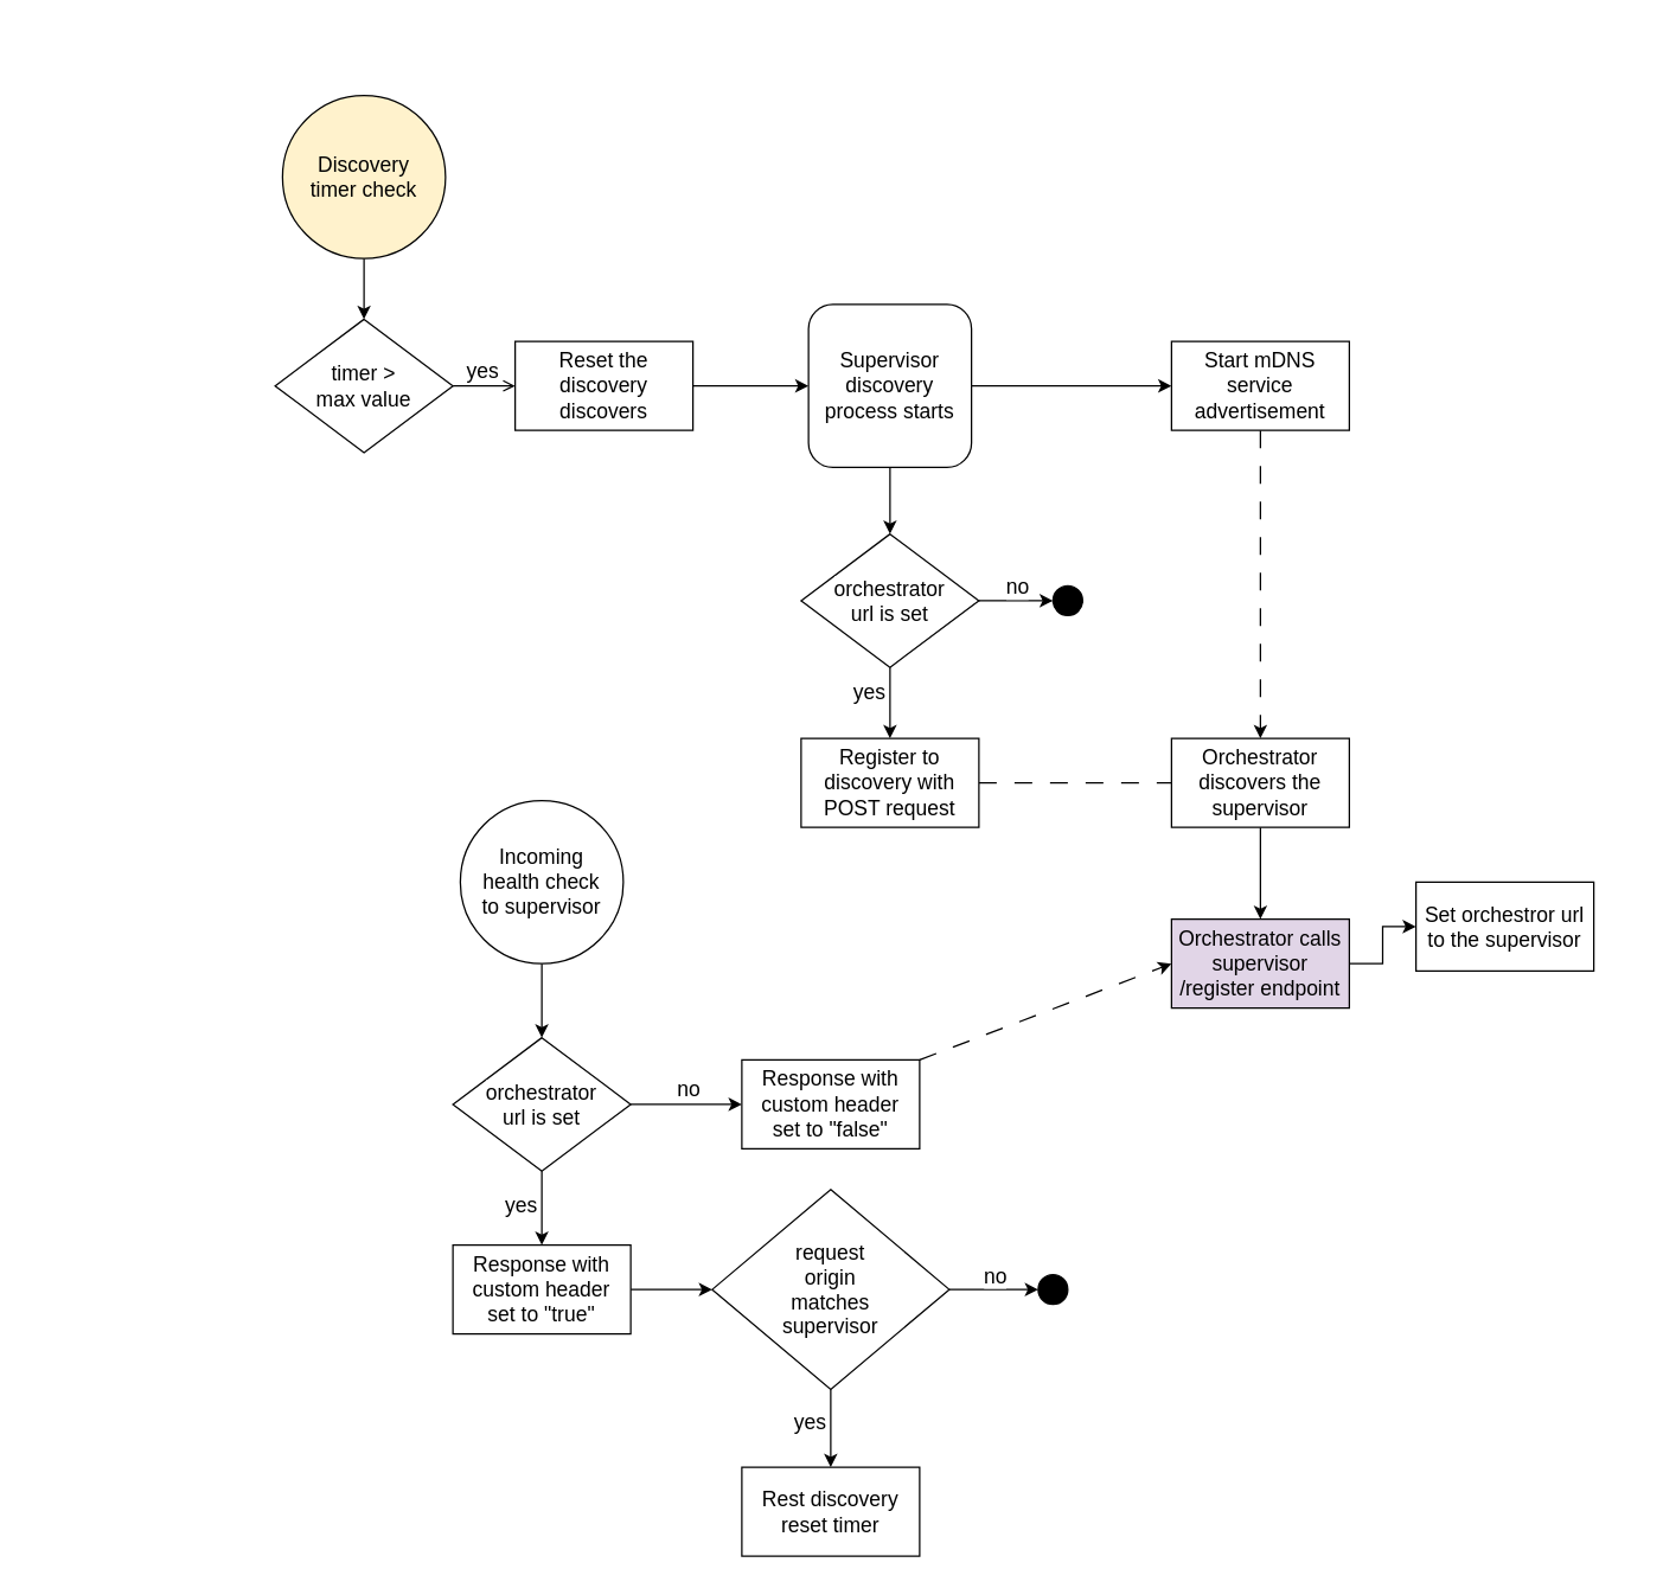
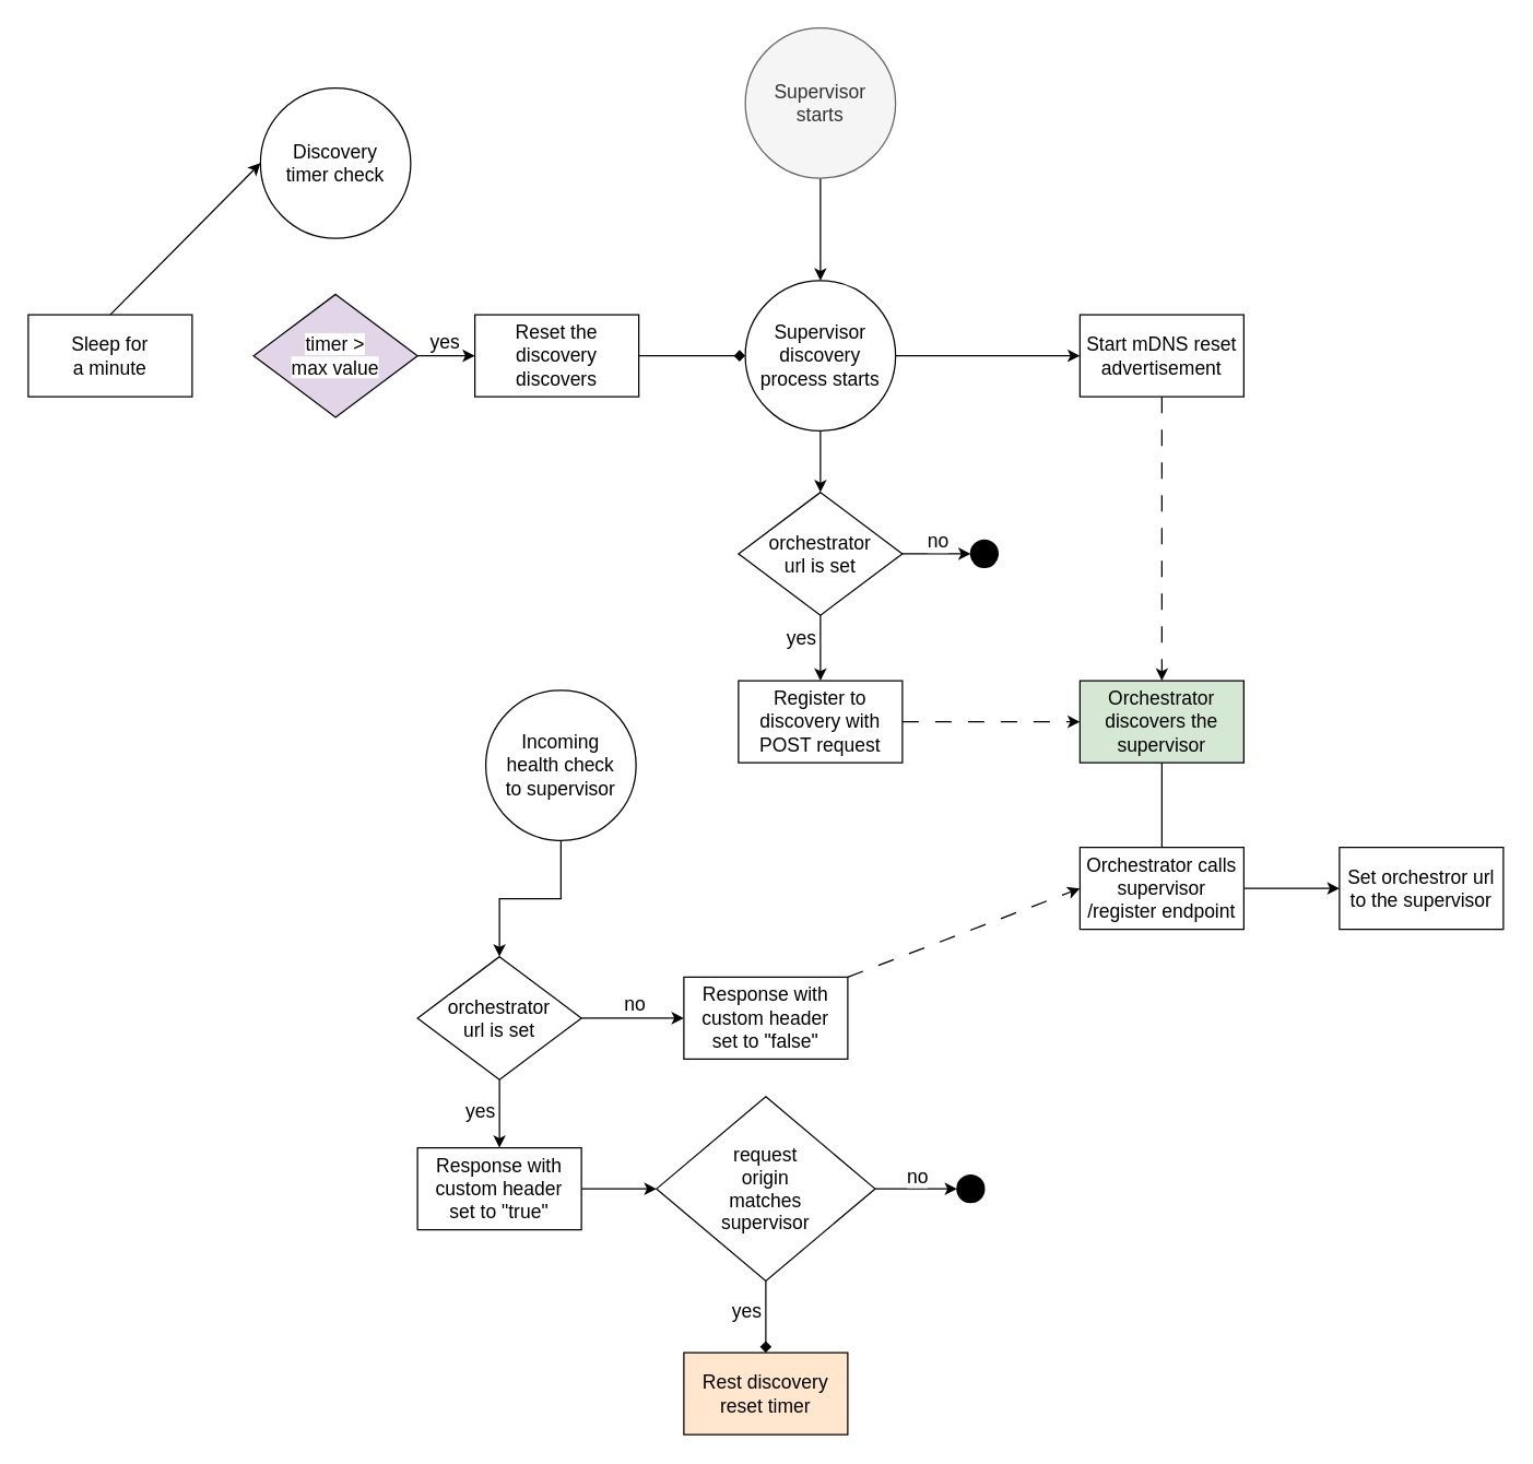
  <mxCell id="0" />
  <mxCell id="1" parent="0" />
  <mxCell id="2" style="edgeStyle=orthogonalEdgeStyle;rounded=0;orthogonalLoop=1;jettySize=auto;html=1;exitX=0.5;exitY=1;exitDx=0;exitDy=0;entryX=0.5;entryY=0;entryDx=0;entryDy=0;" edge="1" parent="1" source="17" target="15"><mxGeometry relative="1" as="geometry"><mxPoint x="600" y="290" as="sourcePoint" /><mxPoint x="710" y="320" as="targetPoint" /></mxGeometry></mxCell>
  <mxCell id="3" style="edgeStyle=orthogonalEdgeStyle;rounded=0;orthogonalLoop=1;jettySize=auto;html=1;exitX=1;exitY=0.5;exitDx=0;exitDy=0;entryX=0;entryY=0.5;entryDx=0;entryDy=0;" edge="1" parent="1" source="17" target="7"><mxGeometry relative="1" as="geometry"><mxPoint x="660" y="260" as="sourcePoint" /></mxGeometry></mxCell>
- <mxCell id="4" style="edgeStyle=orthogonalEdgeStyle;rounded=0;orthogonalLoop=1;jettySize=auto;html=1;exitX=1;exitY=0.5;exitDx=0;exitDy=0;entryX=0;entryY=0.5;entryDx=0;entryDy=0;dashed=1;dashPattern=12 12;endArrow=none;" edge="1" parent="1" source="5" target="10"><mxGeometry relative="1" as="geometry" /></mxCell>
+ <mxCell id="4" style="edgeStyle=orthogonalEdgeStyle;rounded=0;orthogonalLoop=1;jettySize=auto;html=1;exitX=1;exitY=0.5;exitDx=0;exitDy=0;entryX=0;entryY=0.5;entryDx=0;entryDy=0;dashed=1;dashPattern=12 12;" edge="1" parent="1" source="5" target="10"><mxGeometry relative="1" as="geometry" /></mxCell>
  <mxCell id="5" value="&lt;span style=&quot;font-size: 14px;&quot;&gt;Register to discovery with POST request&lt;/span&gt;" style="rounded=0;whiteSpace=wrap;html=1;" vertex="1" parent="1"><mxGeometry x="540" y="498" width="120" height="60" as="geometry" /></mxCell>
  <mxCell id="6" style="edgeStyle=orthogonalEdgeStyle;rounded=0;orthogonalLoop=1;jettySize=auto;html=1;exitX=0.5;exitY=1;exitDx=0;exitDy=0;entryX=0.5;entryY=0;entryDx=0;entryDy=0;dashed=1;dashPattern=12 12;" edge="1" parent="1" source="7" target="10"><mxGeometry relative="1" as="geometry" /></mxCell>
- <mxCell id="7" value="&lt;span style=&quot;font-size: 14px;&quot;&gt;Start mDNS service advertisement&lt;/span&gt;" style="rounded=0;whiteSpace=wrap;html=1;" vertex="1" parent="1"><mxGeometry x="790" y="230" width="120" height="60" as="geometry" /></mxCell>
+ <mxCell id="7" value="&lt;span style=&quot;font-size: 14px;&quot;&gt;Start mDNS reset advertisement&lt;/span&gt;" style="rounded=0;whiteSpace=wrap;html=1;" vertex="1" parent="1"><mxGeometry x="790" y="230" width="120" height="60" as="geometry" /></mxCell>
  <mxCell id="8" style="edgeStyle=orthogonalEdgeStyle;rounded=0;orthogonalLoop=1;jettySize=auto;html=1;exitX=1;exitY=0.5;exitDx=0;exitDy=0;entryX=0;entryY=0.5;entryDx=0;entryDy=0;" edge="1" parent="1" source="32" target="18"><mxGeometry relative="1" as="geometry" /></mxCell>
- <mxCell id="9" style="edgeStyle=orthogonalEdgeStyle;rounded=0;orthogonalLoop=1;jettySize=auto;html=1;exitX=0.5;exitY=1;exitDx=0;exitDy=0;entryX=0.5;entryY=0;entryDx=0;entryDy=0;" edge="1" parent="1" source="10" target="32"><mxGeometry relative="1" as="geometry" /></mxCell>
- <mxCell id="10" value="&lt;span style=&quot;font-size: 14px;&quot;&gt;Orchestrator discovers the supervisor&lt;/span&gt;" style="rounded=0;whiteSpace=wrap;html=1;" vertex="1" parent="1"><mxGeometry x="790" y="498" width="120" height="60" as="geometry" /></mxCell>
+ <mxCell id="9" style="edgeStyle=orthogonalEdgeStyle;rounded=0;orthogonalLoop=1;jettySize=auto;html=1;exitX=0.5;exitY=1;exitDx=0;exitDy=0;entryX=0.5;entryY=0;entryDx=0;entryDy=0;endArrow=none;" edge="1" parent="1" source="10" target="32"><mxGeometry relative="1" as="geometry" /></mxCell>
+ <mxCell id="10" value="&lt;span style=&quot;font-size: 14px;&quot;&gt;Orchestrator discovers the supervisor&lt;/span&gt;" style="rounded=0;whiteSpace=wrap;html=1;fillColor=#d5e8d4;" vertex="1" parent="1"><mxGeometry x="790" y="498" width="120" height="60" as="geometry" /></mxCell>
  <mxCell id="11" style="edgeStyle=orthogonalEdgeStyle;rounded=0;orthogonalLoop=1;jettySize=auto;html=1;exitX=0.5;exitY=1;exitDx=0;exitDy=0;entryX=0.5;entryY=0;entryDx=0;entryDy=0;" edge="1" parent="1" source="15" target="5"><mxGeometry relative="1" as="geometry" /></mxCell>
  <mxCell id="12" value="&lt;font style=&quot;font-size: 14px;&quot;&gt;yes&lt;/font&gt;" style="edgeLabel;html=1;align=center;verticalAlign=middle;resizable=0;points=[];" vertex="1" connectable="0" parent="11"><mxGeometry x="-0.35" y="-2" relative="1" as="geometry"><mxPoint x="-13" as="offset" /></mxGeometry></mxCell>
  <mxCell id="13" style="edgeStyle=orthogonalEdgeStyle;rounded=0;orthogonalLoop=1;jettySize=auto;html=1;exitX=1;exitY=0.5;exitDx=0;exitDy=0;entryX=0;entryY=0.5;entryDx=0;entryDy=0;" edge="1" parent="1" source="15" target="16"><mxGeometry relative="1" as="geometry" /></mxCell>
  <mxCell id="14" value="&lt;font style=&quot;font-size: 14px;&quot;&gt;no&lt;/font&gt;" style="edgeLabel;html=1;align=center;verticalAlign=middle;resizable=0;points=[];" vertex="1" connectable="0" parent="13"><mxGeometry y="1" relative="1" as="geometry"><mxPoint y="-9" as="offset" /></mxGeometry></mxCell>
  <mxCell id="15" value="&lt;span style=&quot;font-size: 14px; text-wrap-mode: nowrap; background-color: rgb(255, 255, 255);&quot;&gt;orchestrator&lt;/span&gt;&lt;br style=&quot;font-size: 14px; text-wrap-mode: nowrap;&quot;&gt;&lt;span style=&quot;font-size: 14px; text-wrap-mode: nowrap; background-color: rgb(255, 255, 255);&quot;&gt;url is set&lt;/span&gt;" style="rhombus;whiteSpace=wrap;html=1;" vertex="1" parent="1"><mxGeometry x="540" y="360" width="120" height="90" as="geometry" /></mxCell>
  <mxCell id="16" value="" style="ellipse;whiteSpace=wrap;html=1;aspect=fixed;fillColor=#000000;" vertex="1" parent="1"><mxGeometry x="710" y="395" width="20" height="20" as="geometry" /></mxCell>
- <mxCell id="17" value="&lt;span style=&quot;font-size: 14px;&quot;&gt;Supervisor&lt;/span&gt;&lt;br style=&quot;font-size: 14px;&quot;&gt;&lt;span style=&quot;font-size: 14px;&quot;&gt;discovery process starts&lt;/span&gt;" style="whiteSpace=wrap;html=1;aspect=fixed;rounded=1;" vertex="1" parent="1"><mxGeometry x="545" y="205" width="110" height="110" as="geometry" /></mxCell>
- <mxCell id="18" value="&lt;span style=&quot;font-size: 14px;&quot;&gt;Set orchestror url to the supervisor&lt;/span&gt;" style="rounded=0;whiteSpace=wrap;html=1;" vertex="1" parent="1"><mxGeometry x="955" y="595" width="120" height="60" as="geometry" /></mxCell>
+ <mxCell id="17" value="&lt;span style=&quot;font-size: 14px;&quot;&gt;Supervisor&lt;/span&gt;&lt;br style=&quot;font-size: 14px;&quot;&gt;&lt;span style=&quot;font-size: 14px;&quot;&gt;discovery process starts&lt;/span&gt;" style="ellipse;whiteSpace=wrap;html=1;aspect=fixed;" vertex="1" parent="1"><mxGeometry x="545" y="205" width="110" height="110" as="geometry" /></mxCell>
+ <mxCell id="18" value="&lt;span style=&quot;font-size: 14px;&quot;&gt;Set orchestror url to the supervisor&lt;/span&gt;" style="rounded=0;whiteSpace=wrap;html=1;" vertex="1" parent="1"><mxGeometry x="980" y="620" width="120" height="60" as="geometry" /></mxCell>
  <mxCell id="19" style="edgeStyle=orthogonalEdgeStyle;rounded=0;orthogonalLoop=1;jettySize=auto;html=1;exitX=0.5;exitY=1;exitDx=0;exitDy=0;entryX=0.5;entryY=0;entryDx=0;entryDy=0;" edge="1" parent="1" source="20" target="23"><mxGeometry relative="1" as="geometry" /></mxCell>
- <mxCell id="20" value="&lt;span style=&quot;font-size: 14px;&quot;&gt;Incoming&lt;br&gt;health check&lt;br&gt;to supervisor&lt;/span&gt;" style="ellipse;whiteSpace=wrap;html=1;aspect=fixed;" vertex="1" parent="1"><mxGeometry x="310" y="540" width="110" height="110" as="geometry" /></mxCell>
+ <mxCell id="20" value="&lt;span style=&quot;font-size: 14px;&quot;&gt;Incoming&lt;br&gt;health check&lt;br&gt;to supervisor&lt;/span&gt;" style="ellipse;whiteSpace=wrap;html=1;aspect=fixed;" vertex="1" parent="1"><mxGeometry x="355" y="505" width="110" height="110" as="geometry" /></mxCell>
  <mxCell id="21" style="edgeStyle=orthogonalEdgeStyle;rounded=0;orthogonalLoop=1;jettySize=auto;html=1;exitX=1;exitY=0.5;exitDx=0;exitDy=0;entryX=0;entryY=0.5;entryDx=0;entryDy=0;" edge="1" source="23" target="31" parent="1"><mxGeometry relative="1" as="geometry"><mxPoint x="580" y="835" as="targetPoint" /></mxGeometry></mxCell>
  <mxCell id="22" value="&lt;font style=&quot;font-size: 14px;&quot;&gt;no&lt;/font&gt;" style="edgeLabel;html=1;align=center;verticalAlign=middle;resizable=0;points=[];" vertex="1" connectable="0" parent="21"><mxGeometry y="1" relative="1" as="geometry"><mxPoint y="-10" as="offset" /></mxGeometry></mxCell>
  <mxCell id="23" value="&lt;span style=&quot;font-size: 14px; text-wrap-mode: nowrap; background-color: rgb(255, 255, 255);&quot;&gt;orchestrator&lt;/span&gt;&lt;br style=&quot;font-size: 14px; text-wrap-mode: nowrap;&quot;&gt;&lt;span style=&quot;font-size: 14px; text-wrap-mode: nowrap; background-color: rgb(255, 255, 255);&quot;&gt;url is set&lt;/span&gt;" style="rhombus;whiteSpace=wrap;html=1;" vertex="1" parent="1"><mxGeometry x="305" y="700" width="120" height="90" as="geometry" /></mxCell>
  <mxCell id="24" style="edgeStyle=orthogonalEdgeStyle;rounded=0;orthogonalLoop=1;jettySize=auto;html=1;exitX=0.5;exitY=1;exitDx=0;exitDy=0;entryX=0.5;entryY=0;entryDx=0;entryDy=0;" edge="1" parent="1" source="23" target="34"><mxGeometry relative="1" as="geometry"><mxPoint x="490" y="410" as="sourcePoint" /><mxPoint x="470" y="974.8" as="targetPoint" /></mxGeometry></mxCell>
  <mxCell id="25" value="&lt;font style=&quot;font-size: 14px;&quot;&gt;yes&lt;/font&gt;" style="edgeLabel;html=1;align=center;verticalAlign=middle;resizable=0;points=[];" vertex="1" connectable="0" parent="24"><mxGeometry x="-0.35" y="-2" relative="1" as="geometry"><mxPoint x="-13" y="6" as="offset" /></mxGeometry></mxCell>
  <mxCell id="26" value="&lt;span style=&quot;text-wrap-mode: nowrap; background-color: rgb(255, 255, 255); font-size: 14px;&quot;&gt;request&lt;br&gt;origin&lt;br&gt;matches&lt;br&gt;supervisor&lt;/span&gt;" style="rhombus;whiteSpace=wrap;html=1;" vertex="1" parent="1"><mxGeometry x="480" y="802.5" width="160" height="135" as="geometry" /></mxCell>
  <mxCell id="27" style="edgeStyle=orthogonalEdgeStyle;rounded=0;orthogonalLoop=1;jettySize=auto;html=1;exitX=1;exitY=0.5;exitDx=0;exitDy=0;entryX=0;entryY=0.5;entryDx=0;entryDy=0;" edge="1" target="29" parent="1" source="26"><mxGeometry relative="1" as="geometry"><mxPoint x="720" y="960" as="sourcePoint" /></mxGeometry></mxCell>
  <mxCell id="28" value="&lt;font style=&quot;font-size: 14px;&quot;&gt;no&lt;/font&gt;" style="edgeLabel;html=1;align=center;verticalAlign=middle;resizable=0;points=[];" vertex="1" connectable="0" parent="27"><mxGeometry y="1" relative="1" as="geometry"><mxPoint y="-9" as="offset" /></mxGeometry></mxCell>
  <mxCell id="29" value="" style="ellipse;whiteSpace=wrap;html=1;aspect=fixed;fillColor=#000000;" vertex="1" parent="1"><mxGeometry x="700" y="860" width="20" height="20" as="geometry" /></mxCell>
  <mxCell id="30" style="rounded=0;orthogonalLoop=1;jettySize=auto;html=1;exitX=1;exitY=0;exitDx=0;exitDy=0;entryX=0;entryY=0.5;entryDx=0;entryDy=0;dashed=1;dashPattern=12 12;" edge="1" parent="1" source="31" target="32"><mxGeometry relative="1" as="geometry" /></mxCell>
  <mxCell id="31" value="&lt;span style=&quot;font-size: 14px;&quot;&gt;Response with custom header&lt;br&gt;set to &quot;false&quot;&lt;/span&gt;" style="rounded=0;whiteSpace=wrap;html=1;" vertex="1" parent="1"><mxGeometry x="500" y="715" width="120" height="60" as="geometry" /></mxCell>
- <mxCell id="32" value="&lt;span style=&quot;font-size: 14px;&quot;&gt;Orchestrator calls supervisor /register endpoint&lt;/span&gt;" style="rounded=0;whiteSpace=wrap;html=1;fillColor=#e1d5e7;" vertex="1" parent="1"><mxGeometry x="790" y="620" width="120" height="60" as="geometry" /></mxCell>
+ <mxCell id="32" value="&lt;span style=&quot;font-size: 14px;&quot;&gt;Orchestrator calls supervisor /register endpoint&lt;/span&gt;" style="rounded=0;whiteSpace=wrap;html=1;" vertex="1" parent="1"><mxGeometry x="790" y="620" width="120" height="60" as="geometry" /></mxCell>
  <mxCell id="33" style="edgeStyle=orthogonalEdgeStyle;rounded=0;orthogonalLoop=1;jettySize=auto;html=1;exitX=1;exitY=0.5;exitDx=0;exitDy=0;entryX=0;entryY=0.5;entryDx=0;entryDy=0;" edge="1" parent="1" source="34" target="26"><mxGeometry relative="1" as="geometry" /></mxCell>
  <mxCell id="34" value="&lt;span style=&quot;font-size: 14px;&quot;&gt;Response with custom header&lt;br&gt;set to &quot;true&quot;&lt;/span&gt;" style="rounded=0;whiteSpace=wrap;html=1;" vertex="1" parent="1"><mxGeometry x="305" y="840" width="120" height="60" as="geometry" /></mxCell>
- <mxCell id="35" style="edgeStyle=orthogonalEdgeStyle;rounded=0;orthogonalLoop=1;jettySize=auto;html=1;exitX=0.5;exitY=1;exitDx=0;exitDy=0;entryX=0.5;entryY=0;entryDx=0;entryDy=0;" edge="1" parent="1" source="36" target="41"><mxGeometry relative="1" as="geometry" /></mxCell>
- <mxCell id="36" value="&lt;span style=&quot;font-size: 14px;&quot;&gt;Discovery&lt;br&gt;timer check&lt;/span&gt;" style="ellipse;whiteSpace=wrap;html=1;aspect=fixed;fillColor=#fff2cc;" vertex="1" parent="1"><mxGeometry x="190" y="64" width="110" height="110" as="geometry" /></mxCell>
- <mxCell id="37" style="rounded=0;orthogonalLoop=1;jettySize=auto;html=1;exitX=1;exitY=0.5;exitDx=0;exitDy=0;entryX=0;entryY=0.5;entryDx=0;entryDy=0;" edge="1" parent="1" source="38" target="17"><mxGeometry relative="1" as="geometry" /></mxCell>
+ <mxCell id="36" value="&lt;span style=&quot;font-size: 14px;&quot;&gt;Discovery&lt;br&gt;timer check&lt;/span&gt;" style="ellipse;whiteSpace=wrap;html=1;aspect=fixed;" vertex="1" parent="1"><mxGeometry x="190" y="64" width="110" height="110" as="geometry" /></mxCell>
+ <mxCell id="37" style="rounded=0;orthogonalLoop=1;jettySize=auto;html=1;exitX=1;exitY=0.5;exitDx=0;exitDy=0;entryX=0;entryY=0.5;entryDx=0;entryDy=0;endArrow=diamond;" edge="1" parent="1" source="38" target="17"><mxGeometry relative="1" as="geometry" /></mxCell>
  <mxCell id="38" value="&lt;span style=&quot;font-size: 14px;&quot;&gt;Reset the discovery discovers&lt;/span&gt;" style="rounded=0;whiteSpace=wrap;html=1;" vertex="1" parent="1"><mxGeometry x="347" y="230" width="120" height="60" as="geometry" /></mxCell>
- <mxCell id="39" style="edgeStyle=orthogonalEdgeStyle;rounded=0;orthogonalLoop=1;jettySize=auto;html=1;exitX=1;exitY=0.5;exitDx=0;exitDy=0;entryX=0;entryY=0.5;entryDx=0;entryDy=0;endArrow=open;" edge="1" source="41" target="38" parent="1"><mxGeometry relative="1" as="geometry" /></mxCell>
+ <mxCell id="39" style="edgeStyle=orthogonalEdgeStyle;rounded=0;orthogonalLoop=1;jettySize=auto;html=1;exitX=1;exitY=0.5;exitDx=0;exitDy=0;entryX=0;entryY=0.5;entryDx=0;entryDy=0;" edge="1" source="41" target="38" parent="1"><mxGeometry relative="1" as="geometry" /></mxCell>
  <mxCell id="40" value="&lt;font style=&quot;font-size: 14px;&quot;&gt;yes&lt;/font&gt;" style="edgeLabel;html=1;align=center;verticalAlign=middle;resizable=0;points=[];" vertex="1" connectable="0" parent="39"><mxGeometry x="-0.35" y="-2" relative="1" as="geometry"><mxPoint x="5" y="-13" as="offset" /></mxGeometry></mxCell>
- <mxCell id="41" value="&lt;span style=&quot;font-size: 14px; text-wrap-mode: nowrap; background-color: rgb(255, 255, 255);&quot;&gt;timer &amp;gt;&lt;br&gt;max value&lt;/span&gt;" style="rhombus;whiteSpace=wrap;html=1;" vertex="1" parent="1"><mxGeometry x="185" y="215" width="120" height="90" as="geometry" /></mxCell>
- <mxCell id="46" value="" style="edgeStyle=orthogonalEdgeStyle;rounded=0;orthogonalLoop=1;jettySize=auto;html=1;exitX=0.5;exitY=1;exitDx=0;exitDy=0;entryX=0.5;entryY=0;entryDx=0;entryDy=0;" edge="1" parent="1" source="26" target="48"><mxGeometry relative="1" as="geometry"><mxPoint x="560" y="938" as="sourcePoint" /><mxPoint x="640" y="1080" as="targetPoint" /></mxGeometry></mxCell>
+ <mxCell id="41" value="&lt;span style=&quot;font-size: 14px; text-wrap-mode: nowrap; background-color: rgb(255, 255, 255);&quot;&gt;timer &amp;gt;&lt;br&gt;max value&lt;/span&gt;" style="rhombus;whiteSpace=wrap;html=1;fillColor=#e1d5e7;" vertex="1" parent="1"><mxGeometry x="185" y="215" width="120" height="90" as="geometry" /></mxCell>
+ <mxCell id="42" style="rounded=0;orthogonalLoop=1;jettySize=auto;html=1;exitX=0.5;exitY=0;exitDx=0;exitDy=0;entryX=0;entryY=0.5;entryDx=0;entryDy=0;" edge="1" parent="1" source="43" target="36"><mxGeometry relative="1" as="geometry" /></mxCell>
+ <mxCell id="43" value="&lt;span style=&quot;font-size: 14px;&quot;&gt;Sleep for&lt;br&gt;a minute&lt;/span&gt;" style="rounded=0;whiteSpace=wrap;html=1;" vertex="1" parent="1"><mxGeometry x="20" y="230" width="120" height="60" as="geometry" /></mxCell>
+ <mxCell id="44" style="edgeStyle=orthogonalEdgeStyle;rounded=0;orthogonalLoop=1;jettySize=auto;html=1;exitX=0.5;exitY=1;exitDx=0;exitDy=0;entryX=0.5;entryY=0;entryDx=0;entryDy=0;" edge="1" parent="1" source="45" target="17"><mxGeometry relative="1" as="geometry" /></mxCell>
+ <mxCell id="45" value="&lt;span style=&quot;font-size: 14px;&quot;&gt;Supervisor&lt;br&gt;starts&lt;/span&gt;" style="ellipse;whiteSpace=wrap;html=1;aspect=fixed;fillColor=#f5f5f5;fontColor=#333333;strokeColor=#666666;" vertex="1" parent="1"><mxGeometry x="545" y="20" width="110" height="110" as="geometry" /></mxCell>
+ <mxCell id="46" value="" style="edgeStyle=orthogonalEdgeStyle;rounded=0;orthogonalLoop=1;jettySize=auto;html=1;exitX=0.5;exitY=1;exitDx=0;exitDy=0;entryX=0.5;entryY=0;entryDx=0;entryDy=0;endArrow=diamond;" edge="1" parent="1" source="26" target="48"><mxGeometry relative="1" as="geometry"><mxPoint x="560" y="938" as="sourcePoint" /><mxPoint x="640" y="1080" as="targetPoint" /></mxGeometry></mxCell>
  <mxCell id="47" value="&lt;font style=&quot;font-size: 14px;&quot;&gt;yes&lt;/font&gt;" style="edgeLabel;html=1;align=center;verticalAlign=middle;resizable=0;points=[];" vertex="1" connectable="0" parent="46"><mxGeometry x="-0.158" relative="1" as="geometry"><mxPoint x="-15" as="offset" /></mxGeometry></mxCell>
- <mxCell id="48" value="&lt;span style=&quot;font-size: 14px;&quot;&gt;Rest discovery reset timer&lt;/span&gt;" style="rounded=0;whiteSpace=wrap;html=1;" vertex="1" parent="1"><mxGeometry x="500" y="990" width="120" height="60" as="geometry" /></mxCell>
+ <mxCell id="48" value="&lt;span style=&quot;font-size: 14px;&quot;&gt;Rest discovery reset timer&lt;/span&gt;" style="rounded=0;whiteSpace=wrap;html=1;fillColor=#ffe6cc;" vertex="1" parent="1"><mxGeometry x="500" y="990" width="120" height="60" as="geometry" /></mxCell>
